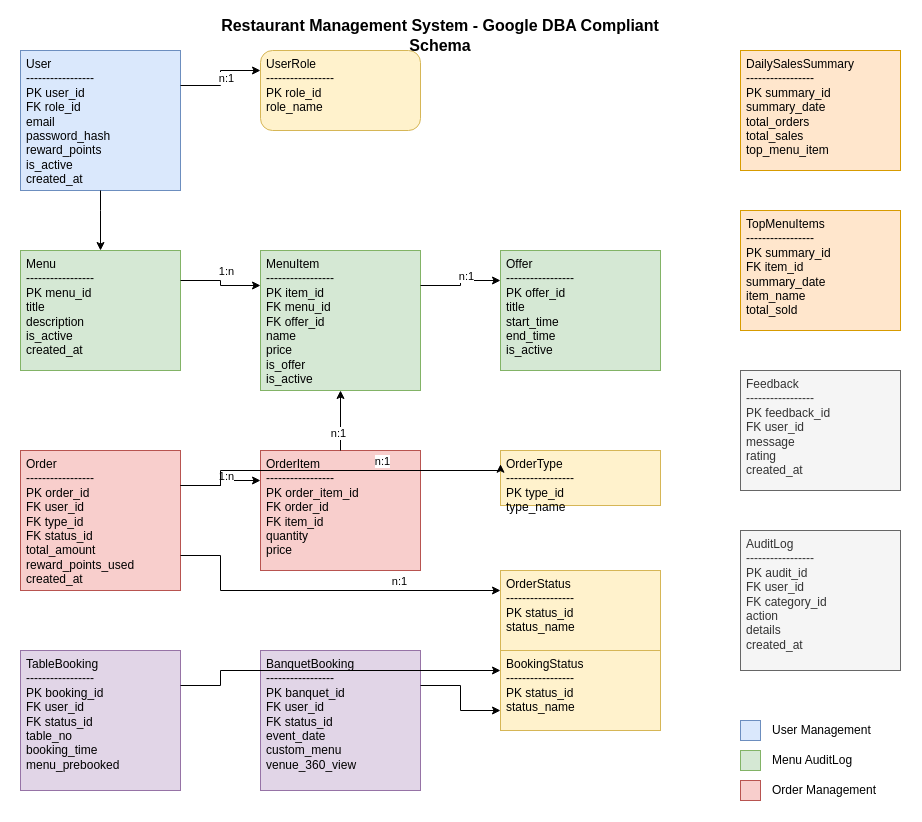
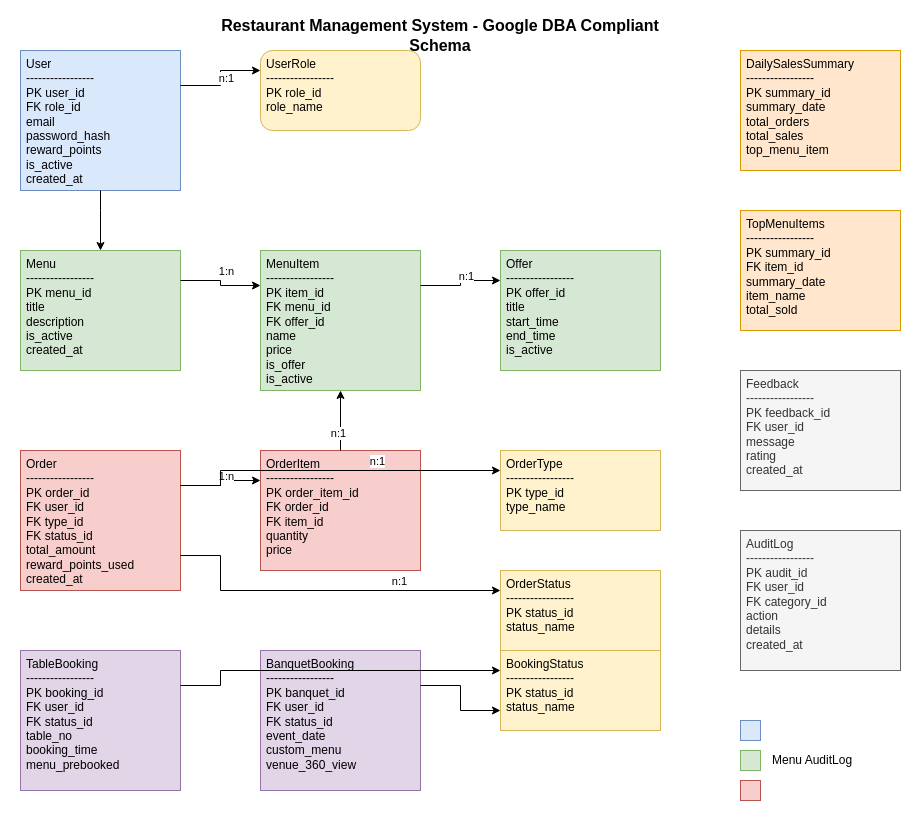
  <mxCell id="0" />
  <mxCell id="1" parent="0" />
  <mxCell id="2" value="User&#10;-----------------&#10;PK user_id&#10;FK role_id&#10;email&#10;password_hash&#10;reward_points&#10;is_active&#10;created_at" style="rounded=0;whiteSpace=wrap;html=1;fillColor=#dae8fc;strokeColor=#6c8ebf;align=left;spacingLeft=4;fontStyle=0;verticalAlign=top;" vertex="1" parent="1"><mxGeometry x="20" y="50" width="160" height="140" as="geometry" /></mxCell>
  <mxCell id="3" value="UserRole&#10;-----------------&#10;PK role_id&#10;role_name" style="whiteSpace=wrap;html=1;fillColor=#fff2cc;strokeColor=#d6b656;align=left;spacingLeft=4;fontStyle=0;verticalAlign=top;rounded=1;" vertex="1" parent="1"><mxGeometry x="260" y="50" width="160" height="80" as="geometry" /></mxCell>
  <mxCell id="4" value="Menu&#10;-----------------&#10;PK menu_id&#10;title&#10;description&#10;is_active&#10;created_at" style="rounded=0;whiteSpace=wrap;html=1;fillColor=#d5e8d4;strokeColor=#82b366;align=left;spacingLeft=4;fontStyle=0;verticalAlign=top;" vertex="1" parent="1"><mxGeometry x="20" y="250" width="160" height="120" as="geometry" /></mxCell>
  <mxCell id="5" value="MenuItem&#10;-----------------&#10;PK item_id&#10;FK menu_id&#10;FK offer_id&#10;name&#10;price&#10;is_offer&#10;is_active" style="rounded=0;whiteSpace=wrap;html=1;fillColor=#d5e8d4;strokeColor=#82b366;align=left;spacingLeft=4;fontStyle=0;verticalAlign=top;" vertex="1" parent="1"><mxGeometry x="260" y="250" width="160" height="140" as="geometry" /></mxCell>
  <mxCell id="6" value="Offer&#10;-----------------&#10;PK offer_id&#10;title&#10;start_time&#10;end_time&#10;is_active" style="rounded=0;whiteSpace=wrap;html=1;fillColor=#d5e8d4;strokeColor=#82b366;align=left;spacingLeft=4;fontStyle=0;verticalAlign=top;" vertex="1" parent="1"><mxGeometry x="500" y="250" width="160" height="120" as="geometry" /></mxCell>
  <mxCell id="7" value="Order&#10;-----------------&#10;PK order_id&#10;FK user_id&#10;FK type_id&#10;FK status_id&#10;total_amount&#10;reward_points_used&#10;created_at" style="rounded=0;whiteSpace=wrap;html=1;fillColor=#f8cecc;strokeColor=#b85450;align=left;spacingLeft=4;fontStyle=0;verticalAlign=top;" vertex="1" parent="1"><mxGeometry x="20" y="450" width="160" height="140" as="geometry" /></mxCell>
  <mxCell id="8" value="OrderItem&#10;-----------------&#10;PK order_item_id&#10;FK order_id&#10;FK item_id&#10;quantity&#10;price" style="rounded=0;whiteSpace=wrap;html=1;fillColor=#f8cecc;strokeColor=#b85450;align=left;spacingLeft=4;fontStyle=0;verticalAlign=top;" vertex="1" parent="1"><mxGeometry x="260" y="450" width="160" height="120" as="geometry" /></mxCell>
- <mxCell id="9" value="OrderType&#10;-----------------&#10;PK type_id&#10;type_name" style="rounded=0;whiteSpace=wrap;html=1;fillColor=#fff2cc;strokeColor=#d6b656;align=left;spacingLeft=4;fontStyle=0;verticalAlign=top;" vertex="1" parent="1"><mxGeometry x="500" y="450" width="160" height="55" as="geometry" /></mxCell>
+ <mxCell id="9" value="OrderType&#10;-----------------&#10;PK type_id&#10;type_name" style="rounded=0;whiteSpace=wrap;html=1;fillColor=#fff2cc;strokeColor=#d6b656;align=left;spacingLeft=4;fontStyle=0;verticalAlign=top;" vertex="1" parent="1"><mxGeometry x="500" y="450" width="160" height="80" as="geometry" /></mxCell>
  <mxCell id="10" value="OrderStatus&#10;-----------------&#10;PK status_id&#10;status_name" style="rounded=0;whiteSpace=wrap;html=1;fillColor=#fff2cc;strokeColor=#d6b656;align=left;spacingLeft=4;fontStyle=0;verticalAlign=top;" vertex="1" parent="1"><mxGeometry x="500" y="570" width="160" height="80" as="geometry" /></mxCell>
  <mxCell id="11" value="TableBooking&#10;-----------------&#10;PK booking_id&#10;FK user_id&#10;FK status_id&#10;table_no&#10;booking_time&#10;menu_prebooked" style="rounded=0;whiteSpace=wrap;html=1;fillColor=#e1d5e7;strokeColor=#9673a6;align=left;spacingLeft=4;fontStyle=0;verticalAlign=top;" vertex="1" parent="1"><mxGeometry x="20" y="650" width="160" height="140" as="geometry" /></mxCell>
  <mxCell id="12" value="BanquetBooking&#10;-----------------&#10;PK banquet_id&#10;FK user_id&#10;FK status_id&#10;event_date&#10;custom_menu&#10;venue_360_view" style="rounded=0;whiteSpace=wrap;html=1;fillColor=#e1d5e7;strokeColor=#9673a6;align=left;spacingLeft=4;fontStyle=0;verticalAlign=top;" vertex="1" parent="1"><mxGeometry x="260" y="650" width="160" height="140" as="geometry" /></mxCell>
  <mxCell id="13" value="BookingStatus&#10;-----------------&#10;PK status_id&#10;status_name" style="rounded=0;whiteSpace=wrap;html=1;fillColor=#fff2cc;strokeColor=#d6b656;align=left;spacingLeft=4;fontStyle=0;verticalAlign=top;" vertex="1" parent="1"><mxGeometry x="500" y="650" width="160" height="80" as="geometry" /></mxCell>
  <mxCell id="14" value="DailySalesSummary&#10;-----------------&#10;PK summary_id&#10;summary_date&#10;total_orders&#10;total_sales&#10;top_menu_item" style="rounded=0;whiteSpace=wrap;html=1;fillColor=#ffe6cc;strokeColor=#d79b00;align=left;spacingLeft=4;fontStyle=0;verticalAlign=top;" vertex="1" parent="1"><mxGeometry x="740" y="50" width="160" height="120" as="geometry" /></mxCell>
  <mxCell id="15" value="TopMenuItems&#10;-----------------&#10;PK summary_id&#10;FK item_id&#10;summary_date&#10;item_name&#10;total_sold" style="rounded=0;whiteSpace=wrap;html=1;fillColor=#ffe6cc;strokeColor=#d79b00;align=left;spacingLeft=4;fontStyle=0;verticalAlign=top;" vertex="1" parent="1"><mxGeometry x="740" y="210" width="160" height="120" as="geometry" /></mxCell>
  <mxCell id="16" value="Feedback&#10;-----------------&#10;PK feedback_id&#10;FK user_id&#10;message&#10;rating&#10;created_at" style="rounded=0;whiteSpace=wrap;html=1;fillColor=#f5f5f5;strokeColor=#666666;fontColor=#333333;align=left;spacingLeft=4;fontStyle=0;verticalAlign=top;" vertex="1" parent="1"><mxGeometry x="740" y="370" width="160" height="120" as="geometry" /></mxCell>
  <mxCell id="17" value="AuditLog&#10;-----------------&#10;PK audit_id&#10;FK user_id&#10;FK category_id&#10;action&#10;details&#10;created_at" style="rounded=0;whiteSpace=wrap;html=1;fillColor=#f5f5f5;strokeColor=#666666;fontColor=#333333;align=left;spacingLeft=4;fontStyle=0;verticalAlign=top;" vertex="1" parent="1"><mxGeometry x="740" y="530" width="160" height="140" as="geometry" /></mxCell>
  <mxCell id="18" value="Restaurant Management System - Google DBA Compliant Schema" style="text;html=1;strokeColor=none;fillColor=none;align=center;verticalAlign=middle;whiteSpace=wrap;rounded=0;fontSize=16;fontStyle=1" vertex="1" parent="1"><mxGeometry x="220" y="20" width="440" height="30" as="geometry" /></mxCell>
  <mxCell id="19" style="edgeStyle=orthogonalEdgeStyle;rounded=0;orthogonalLoop=1;jettySize=auto;html=1;exitX=1;exitY=0.25;exitDx=0;exitDy=0;entryX=0;entryY=0.25;entryDx=0;entryDy=0;startArrow=none;startFill=0;endArrow=classic;endFill=1;" edge="1" parent="1" source="2" target="3"><mxGeometry relative="1" as="geometry" /></mxCell>
  <mxCell id="20" value="n:1" style="edgeLabel;html=1;align=center;verticalAlign=middle;resizable=0;points=[];" vertex="1" connectable="0" parent="19"><mxGeometry x="-0.137" y="3" relative="1" as="geometry"><mxPoint x="8" y="-7" as="offset" /></mxGeometry></mxCell>
  <mxCell id="21" style="edgeStyle=orthogonalEdgeStyle;rounded=0;orthogonalLoop=1;jettySize=auto;html=1;exitX=1;exitY=0.25;exitDx=0;exitDy=0;entryX=0;entryY=0.25;entryDx=0;entryDy=0;startArrow=none;startFill=0;endArrow=classic;endFill=1;" edge="1" parent="1" source="4" target="5"><mxGeometry relative="1" as="geometry" /></mxCell>
  <mxCell id="22" value="1:n" style="edgeLabel;html=1;align=center;verticalAlign=middle;resizable=0;points=[];" vertex="1" connectable="0" parent="21"><mxGeometry x="-0.137" y="3" relative="1" as="geometry"><mxPoint x="8" y="-7" as="offset" /></mxGeometry></mxCell>
  <mxCell id="23" style="edgeStyle=orthogonalEdgeStyle;rounded=0;orthogonalLoop=1;jettySize=auto;html=1;exitX=1;exitY=0.25;exitDx=0;exitDy=0;entryX=0;entryY=0.25;entryDx=0;entryDy=0;startArrow=none;startFill=0;endArrow=classic;endFill=1;" edge="1" parent="1" source="5" target="6"><mxGeometry relative="1" as="geometry" /></mxCell>
  <mxCell id="24" value="n:1" style="edgeLabel;html=1;align=center;verticalAlign=middle;resizable=0;points=[];" vertex="1" connectable="0" parent="23"><mxGeometry x="-0.137" y="3" relative="1" as="geometry"><mxPoint x="8" y="-7" as="offset" /></mxGeometry></mxCell>
  <mxCell id="25" style="edgeStyle=orthogonalEdgeStyle;rounded=0;orthogonalLoop=1;jettySize=auto;html=1;exitX=0.5;exitY=1;exitDx=0;exitDy=0;entryX=0.5;entryY=0;entryDx=0;entryDy=0;startArrow=none;startFill=0;endArrow=classic;endFill=1;" edge="1" parent="1" source="2" target="4"><mxGeometry relative="1" as="geometry"><Array as="points"><mxPoint x="100" y="210" /><mxPoint x="100" y="210" /></Array></mxGeometry></mxCell>
  <mxCell id="26" style="edgeStyle=orthogonalEdgeStyle;rounded=0;orthogonalLoop=1;jettySize=auto;html=1;exitX=1;exitY=0.25;exitDx=0;exitDy=0;entryX=0;entryY=0.25;entryDx=0;entryDy=0;startArrow=none;startFill=0;endArrow=classic;endFill=1;" edge="1" parent="1" source="7" target="8"><mxGeometry relative="1" as="geometry" /></mxCell>
  <mxCell id="27" value="1:n" style="edgeLabel;html=1;align=center;verticalAlign=middle;resizable=0;points=[];" vertex="1" connectable="0" parent="26"><mxGeometry x="-0.137" y="3" relative="1" as="geometry"><mxPoint x="8" y="-7" as="offset" /></mxGeometry></mxCell>
  <mxCell id="28" style="edgeStyle=orthogonalEdgeStyle;rounded=0;orthogonalLoop=1;jettySize=auto;html=1;exitX=0.5;exitY=0;exitDx=0;exitDy=0;entryX=0.5;entryY=1;entryDx=0;entryDy=0;startArrow=none;startFill=0;endArrow=classic;endFill=1;" edge="1" parent="1" source="8" target="5"><mxGeometry relative="1" as="geometry" /></mxCell>
  <mxCell id="29" value="n:1" style="edgeLabel;html=1;align=center;verticalAlign=middle;resizable=0;points=[];" vertex="1" connectable="0" parent="28"><mxGeometry x="-0.137" y="3" relative="1" as="geometry"><mxPoint y="8" as="offset" /></mxGeometry></mxCell>
  <mxCell id="30" style="edgeStyle=orthogonalEdgeStyle;rounded=0;orthogonalLoop=1;jettySize=auto;html=1;exitX=1;exitY=0.25;exitDx=0;exitDy=0;entryX=0;entryY=0.25;entryDx=0;entryDy=0;startArrow=none;startFill=0;endArrow=classic;endFill=1;" edge="1" parent="1" source="7" target="9"><mxGeometry relative="1" as="geometry"><Array as="points"><mxPoint x="220" y="485" /><mxPoint x="220" y="470" /></Array></mxGeometry></mxCell>
  <mxCell id="31" value="n:1" style="edgeLabel;html=1;align=center;verticalAlign=middle;resizable=0;points=[];" vertex="1" connectable="0" parent="30"><mxGeometry x="0.5" y="1" relative="1" as="geometry"><mxPoint x="-40" y="-9" as="offset" /></mxGeometry></mxCell>
  <mxCell id="32" style="edgeStyle=orthogonalEdgeStyle;rounded=0;orthogonalLoop=1;jettySize=auto;html=1;exitX=1;exitY=0.75;exitDx=0;exitDy=0;entryX=0;entryY=0.25;entryDx=0;entryDy=0;startArrow=none;startFill=0;endArrow=classic;endFill=1;" edge="1" parent="1" source="7" target="10"><mxGeometry relative="1" as="geometry"><Array as="points"><mxPoint x="220" y="555" /><mxPoint x="220" y="590" /></Array></mxGeometry></mxCell>
  <mxCell id="33" value="n:1" style="edgeLabel;html=1;align=center;verticalAlign=middle;resizable=0;points=[];" vertex="1" connectable="0" parent="32"><mxGeometry x="0.662" relative="1" as="geometry"><mxPoint x="-42" y="-10" as="offset" /></mxGeometry></mxCell>
  <mxCell id="34" style="edgeStyle=orthogonalEdgeStyle;rounded=0;orthogonalLoop=1;jettySize=auto;html=1;exitX=1;exitY=0.25;exitDx=0;exitDy=0;entryX=0;entryY=0.25;entryDx=0;entryDy=0;startArrow=none;startFill=0;endArrow=classic;endFill=1;" edge="1" parent="1" source="11" target="13"><mxGeometry relative="1" as="geometry"><Array as="points"><mxPoint x="220" y="685" /><mxPoint x="220" y="670" /></Array></mxGeometry></mxCell>
  <mxCell id="35" style="edgeStyle=orthogonalEdgeStyle;rounded=0;orthogonalLoop=1;jettySize=auto;html=1;exitX=1;exitY=0.25;exitDx=0;exitDy=0;entryX=0;entryY=0.75;entryDx=0;entryDy=0;startArrow=none;startFill=0;endArrow=classic;endFill=1;" edge="1" parent="1" source="12" target="13"><mxGeometry relative="1" as="geometry"><Array as="points"><mxPoint x="460" y="685" /><mxPoint x="460" y="710" /></Array></mxGeometry></mxCell>
  <mxCell id="36" value="" style="rounded=0;whiteSpace=wrap;html=1;fillColor=#dae8fc;strokeColor=#6c8ebf;" vertex="1" parent="1"><mxGeometry x="740" y="720" width="20" height="20" as="geometry" /></mxCell>
- <mxCell id="37" value="User Management" style="text;html=1;strokeColor=none;fillColor=none;align=left;verticalAlign=middle;whiteSpace=wrap;rounded=0;" vertex="1" parent="1"><mxGeometry x="770" y="720" width="130" height="20" as="geometry" /></mxCell>
  <mxCell id="38" value="" style="rounded=0;whiteSpace=wrap;html=1;fillColor=#d5e8d4;strokeColor=#82b366;" vertex="1" parent="1"><mxGeometry x="740" y="750" width="20" height="20" as="geometry" /></mxCell>
  <mxCell id="39" value="Menu AuditLog" style="text;html=1;strokeColor=none;fillColor=none;align=left;verticalAlign=middle;whiteSpace=wrap;rounded=0;" vertex="1" parent="1"><mxGeometry x="770" y="750" width="130" height="20" as="geometry" /></mxCell>
  <mxCell id="40" value="" style="rounded=0;whiteSpace=wrap;html=1;fillColor=#f8cecc;strokeColor=#b85450;" vertex="1" parent="1"><mxGeometry x="740" y="780" width="20" height="20" as="geometry" /></mxCell>
- <mxCell id="41" value="Order Management" style="text;html=1;strokeColor=none;fillColor=none;align=left;verticalAlign=middle;whiteSpace=wrap;rounded=0;" vertex="1" parent="1"><mxGeometry x="770" y="780" width="130" height="20" as="geometry" /></mxCell>
